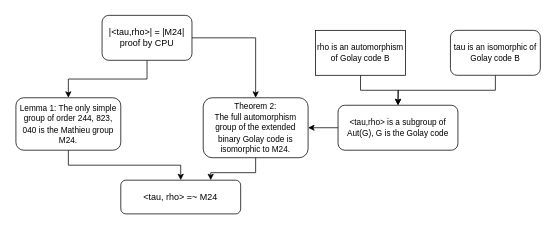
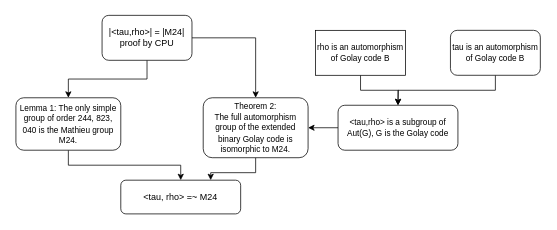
  <mxCell id="0" />
  <mxCell id="1" parent="0" />
  <mxCell id="2" value="&amp;lt;tau, rho&amp;gt; =~ M24" style="rounded=1;whiteSpace=wrap;html=1;" vertex="1" parent="1"><mxGeometry x="160" y="240" width="160" height="45" as="geometry" /></mxCell>
  <mxCell id="3" style="edgeStyle=orthogonalEdgeStyle;rounded=0;orthogonalLoop=1;jettySize=auto;html=1;fontSize=11;" edge="1" parent="1" source="5" target="7"><mxGeometry relative="1" as="geometry" /></mxCell>
  <mxCell id="4" style="edgeStyle=orthogonalEdgeStyle;rounded=0;orthogonalLoop=1;jettySize=auto;html=1;fontSize=11;" edge="1" parent="1" source="5" target="9"><mxGeometry relative="1" as="geometry" /></mxCell>
  <mxCell id="5" value="|&amp;lt;tau,rho&amp;gt;| = |M24|&lt;br&gt;proof by CPU" style="rounded=1;whiteSpace=wrap;html=1;fontSize=12;" vertex="1" parent="1"><mxGeometry x="135" y="20" width="120" height="60" as="geometry" /></mxCell>
  <mxCell id="6" style="edgeStyle=orthogonalEdgeStyle;rounded=0;orthogonalLoop=1;jettySize=auto;html=1;entryX=0.5;entryY=0;entryDx=0;entryDy=0;fontSize=11;" edge="1" parent="1" source="7" target="2"><mxGeometry relative="1" as="geometry" /></mxCell>
  <mxCell id="7" value="&lt;font style=&quot;font-size: 11px&quot;&gt;Lemma 1: The only simple group of order 244, 823, 040 is the Mathieu group M24.&lt;/font&gt;" style="rounded=1;whiteSpace=wrap;html=1;fontSize=12;" vertex="1" parent="1"><mxGeometry x="20" y="130" width="140" height="70" as="geometry" /></mxCell>
  <mxCell id="8" style="edgeStyle=orthogonalEdgeStyle;rounded=0;orthogonalLoop=1;jettySize=auto;html=1;entryX=0.75;entryY=0;entryDx=0;entryDy=0;fontSize=11;" edge="1" parent="1" source="9" target="2"><mxGeometry relative="1" as="geometry" /></mxCell>
  <mxCell id="9" value="&lt;font style=&quot;font-size: 11px&quot;&gt;Theorem 2: &lt;br&gt;The full automorphism group of the extended&lt;br/&gt;binary Golay code is isomorphic to M24.&lt;/font&gt;" style="rounded=1;whiteSpace=wrap;html=1;fontSize=12;" vertex="1" parent="1"><mxGeometry x="270" y="130" width="140" height="80" as="geometry" /></mxCell>
  <mxCell id="10" value="" style="edgeStyle=orthogonalEdgeStyle;rounded=0;orthogonalLoop=1;jettySize=auto;html=1;fontSize=11;" edge="1" parent="1" source="11" target="9"><mxGeometry relative="1" as="geometry" /></mxCell>
  <mxCell id="11" value="&amp;lt;tau,rho&amp;gt; is a subgroup of Aut(G), G is the Golay code" style="rounded=1;whiteSpace=wrap;html=1;fontSize=11;" vertex="1" parent="1"><mxGeometry x="450" y="140" width="160" height="60" as="geometry" /></mxCell>
  <mxCell id="12" style="edgeStyle=orthogonalEdgeStyle;rounded=0;orthogonalLoop=1;jettySize=auto;html=1;fontSize=11;" edge="1" parent="1" source="13"><mxGeometry relative="1" as="geometry"><mxPoint x="530" y="140" as="targetPoint" /></mxGeometry></mxCell>
  <mxCell id="13" value="rho is an automorphism of Golay code B" style="whiteSpace=wrap;html=1;fontSize=11;rounded=0;" vertex="1" parent="1"><mxGeometry x="420" y="40" width="120" height="60" as="geometry" /></mxCell>
  <mxCell id="14" style="edgeStyle=orthogonalEdgeStyle;rounded=0;orthogonalLoop=1;jettySize=auto;html=1;entryX=0.5;entryY=0;entryDx=0;entryDy=0;fontSize=11;" edge="1" parent="1" source="15" target="11"><mxGeometry relative="1" as="geometry" /></mxCell>
- <mxCell id="15" value="tau is an isomorphic of Golay code B" style="rounded=1;whiteSpace=wrap;html=1;fontSize=11;" vertex="1" parent="1"><mxGeometry x="600" y="40" width="120" height="60" as="geometry" /></mxCell>
+ <mxCell id="15" value="tau is an automorphism of Golay code B" style="rounded=1;whiteSpace=wrap;html=1;fontSize=11;" vertex="1" parent="1"><mxGeometry x="600" y="40" width="120" height="60" as="geometry" /></mxCell>
